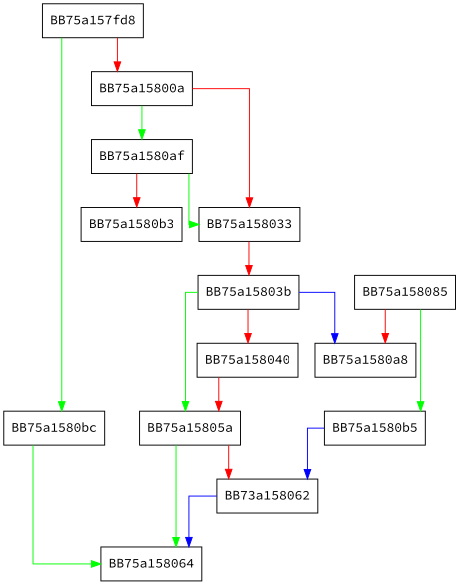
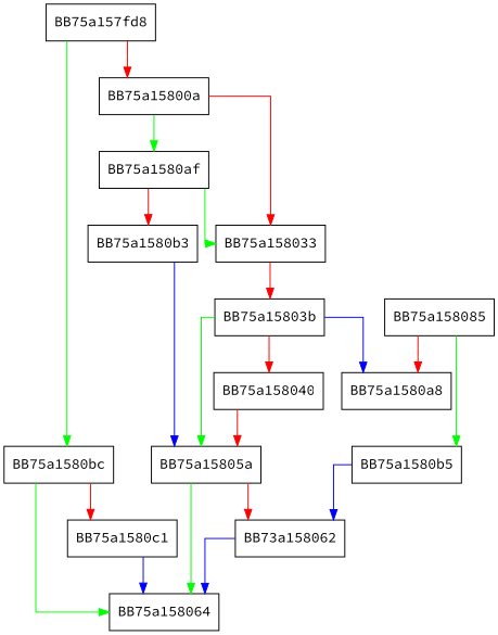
  digraph {
    fontname="Source Code Pro"
    splines=ortho
    node [fontname="Source Code Pro" shape=box]
    edge [color=red fontname="Source Code Pro"]
    BB75a157fd8
    BB75a1580bc
    BB75a15800a
    BB75a158064
+   BB75a1580c1
    BB75a1580af
    BB75a158033
    BB75a1580b3
    BB75a15803b
    BB75a15805a
    BB75a158085
    BB75a1580b5
    BB75a1580a8
    BB75a158040
    n15 [label=BB73a158062]
    BB75a157fd8 -> BB75a1580bc [color=green]
    BB75a157fd8 -> BB75a15800a
    BB75a1580bc -> BB75a158064 [color=green]
+   BB75a1580bc -> BB75a1580c1
    BB75a15800a -> BB75a1580af [color=green]
    BB75a15800a -> BB75a158033
+   BB75a1580c1 -> BB75a158064 [color=blue]
    BB75a1580af -> BB75a158033 [color=green]
    BB75a1580af -> BB75a1580b3
    BB75a158033 -> BB75a15803b
+   BB75a1580b3 -> BB75a15805a [color=blue]
    BB75a15803b -> BB75a15805a [color=green]
    BB75a15803b -> BB75a1580a8 [color=blue]
    BB75a15803b -> BB75a158040
    BB75a15805a -> BB75a158064 [color=green]
    BB75a15805a -> n15
    BB75a158085 -> BB75a1580b5 [color=green]
    BB75a158085 -> BB75a1580a8
    BB75a1580b5 -> n15 [color=blue]
    BB75a158040 -> BB75a15805a
    n15 -> BB75a158064 [color=blue]
  }
